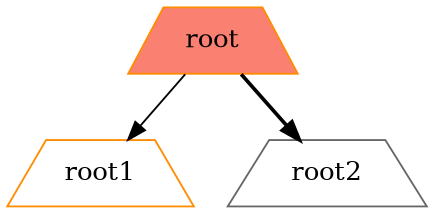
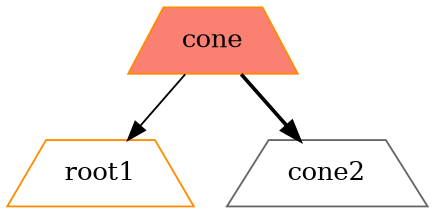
  digraph {
    node [color=darkorange fillcolor=white shape=trapezium style=filled]
-   n1 [fillcolor=salmon label=root]
+   n1 [fillcolor=salmon label=cone]
    n2 [label=root1]
-   n3 [color=gray40 label=root2]
+   n3 [color=gray40 label=cone2]
    n1 -> n2 [style=solid]
    n1 -> n3 [style=bold]
  }
